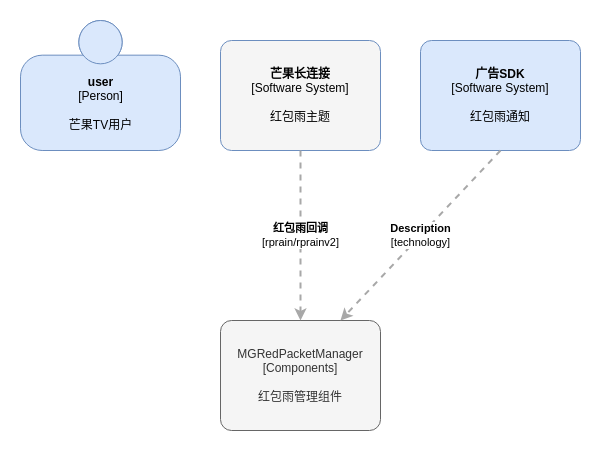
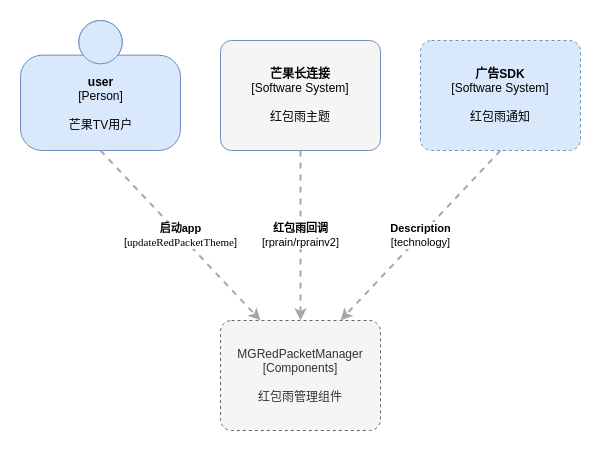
  <mxCell id="0" />
  <mxCell id="1" parent="0" />
  <mxCell id="2" value="&lt;b&gt;user&lt;/b&gt;&lt;br&gt;&lt;div&gt;[Person]&lt;/div&gt;&lt;br&gt;&lt;div&gt;芒果TV用户&lt;/div&gt;" style="html=1;dashed=0;whitespace=wrap;fillColor=#DAE8FC;strokeColor=#6C8EBF;shape=mxgraph.c4.person;align=center;points=[[0.5,0,0],[1,0.5,0],[1,0.75,0],[0.75,1,0],[0.5,1,0],[0.25,1,0],[0,0.75,0],[0,0.5,0]];" vertex="1" parent="1"><mxGeometry x="20" y="20" width="160" height="130" as="geometry" /></mxCell>
  <mxCell id="3" value="&lt;b&gt;芒果长连接&lt;/b&gt;&lt;br&gt;&lt;div&gt;[Software System]&lt;/div&gt;&lt;br&gt;&lt;div&gt;红包雨主题&lt;/div&gt;" style="rounded=1;whiteSpace=wrap;html=1;labelBackgroundColor=none;fillColor=#f5f5f5;fontColor=#000000;align=center;arcSize=10;strokeColor=#6c8ebf;points=[[0.25,0,0],[0.5,0,0],[0.75,0,0],[1,0.25,0],[1,0.5,0],[1,0.75,0],[0.75,1,0],[0.5,1,0],[0.25,1,0],[0,0.75,0],[0,0.5,0],[0,0.25,0]];" vertex="1" parent="1"><mxGeometry x="220" y="40" width="160" height="110.0" as="geometry" /></mxCell>
- <mxCell id="4" value="&lt;b&gt;广告SDK&lt;/b&gt;&lt;br&gt;&lt;div&gt;[Software System]&lt;/div&gt;&lt;br&gt;&lt;div&gt;红包雨通知&lt;/div&gt;" style="rounded=1;whiteSpace=wrap;html=1;labelBackgroundColor=none;fillColor=#dae8fc;fontColor=#000000;align=center;arcSize=10;strokeColor=#6c8ebf;points=[[0.25,0,0],[0.5,0,0],[0.75,0,0],[1,0.25,0],[1,0.5,0],[1,0.75,0],[0.75,1,0],[0.5,1,0],[0.25,1,0],[0,0.75,0],[0,0.5,0],[0,0.25,0]];" vertex="1" parent="1"><mxGeometry x="420" y="40" width="160" height="110.0" as="geometry" /></mxCell>
- <mxCell id="5" value="MGRedPacketManager&lt;br&gt;&lt;div&gt;[Components&lt;span&gt;]&lt;/span&gt;&lt;/div&gt;&lt;br&gt;&lt;div&gt;红包雨管理组件&lt;/div&gt;" style="rounded=1;whiteSpace=wrap;html=1;labelBackgroundColor=none;fillColor=#f5f5f5;fontColor=#333333;align=center;arcSize=10;strokeColor=#666666;points=[[0.25,0,0],[0.5,0,0],[0.75,0,0],[1,0.25,0],[1,0.5,0],[1,0.75,0],[0.75,1,0],[0.5,1,0],[0.25,1,0],[0,0.75,0],[0,0.5,0],[0,0.25,0]];" vertex="1" parent="1"><mxGeometry x="220" y="320" width="160" height="110.0" as="geometry" /></mxCell>
+ <mxCell id="4" value="&lt;b&gt;广告SDK&lt;/b&gt;&lt;br&gt;&lt;div&gt;[Software System]&lt;/div&gt;&lt;br&gt;&lt;div&gt;红包雨通知&lt;/div&gt;" style="rounded=1;whiteSpace=wrap;html=1;labelBackgroundColor=none;fillColor=#dae8fc;fontColor=#000000;align=center;arcSize=10;strokeColor=#6c8ebf;points=[[0.25,0,0],[0.5,0,0],[0.75,0,0],[1,0.25,0],[1,0.5,0],[1,0.75,0],[0.75,1,0],[0.5,1,0],[0.25,1,0],[0,0.75,0],[0,0.5,0],[0,0.25,0]];dashed=1;" vertex="1" parent="1"><mxGeometry x="420" y="40" width="160" height="110.0" as="geometry" /></mxCell>
+ <mxCell id="5" value="MGRedPacketManager&lt;br&gt;&lt;div&gt;[Components&lt;span&gt;]&lt;/span&gt;&lt;/div&gt;&lt;br&gt;&lt;div&gt;红包雨管理组件&lt;/div&gt;" style="rounded=1;whiteSpace=wrap;html=1;labelBackgroundColor=none;fillColor=#f5f5f5;fontColor=#333333;align=center;arcSize=10;strokeColor=#666666;points=[[0.25,0,0],[0.5,0,0],[0.75,0,0],[1,0.25,0],[1,0.5,0],[1,0.75,0],[0.75,1,0],[0.5,1,0],[0.25,1,0],[0,0.75,0],[0,0.5,0],[0,0.25,0]];dashed=1;" vertex="1" parent="1"><mxGeometry x="220" y="320" width="160" height="110.0" as="geometry" /></mxCell>
+ <mxCell id="6" value="&lt;div style=&quot;text-align: left&quot;&gt;&lt;div style=&quot;text-align: center&quot;&gt;&lt;b&gt;启动app&lt;/b&gt;&lt;/div&gt;&lt;div style=&quot;text-align: center&quot;&gt;[&lt;span style=&quot;font-family: &amp;#34;menlo&amp;#34; ; background-color: rgb(255 , 255 , 255)&quot;&gt;&lt;font style=&quot;font-size: 11px&quot;&gt;updateRedPacketTheme&lt;/font&gt;&lt;/span&gt;]&lt;br&gt;&lt;/div&gt;&lt;/div&gt;" style="edgeStyle=none;rounded=0;html=1;entryX=0.25;entryY=0;jettySize=auto;orthogonalLoop=1;strokeColor=#A8A8A8;strokeWidth=2;fontColor=#000000;jumpStyle=none;dashed=1;exitX=0.5;exitY=1;exitDx=0;exitDy=0;exitPerimeter=0;entryDx=0;entryDy=0;entryPerimeter=0;" edge="1" parent="1" source="2" target="5"><mxGeometry width="200" relative="1" as="geometry"><mxPoint x="160" y="370" as="sourcePoint" /><mxPoint x="360" y="370" as="targetPoint" /></mxGeometry></mxCell>
  <mxCell id="7" value="&lt;div style=&quot;text-align: left&quot;&gt;&lt;div style=&quot;text-align: center&quot;&gt;&lt;b&gt;红包雨回调&lt;/b&gt;&lt;/div&gt;&lt;div style=&quot;text-align: center&quot;&gt;[rprain/rprainv2]&lt;/div&gt;&lt;/div&gt;" style="edgeStyle=none;rounded=0;html=1;jettySize=auto;orthogonalLoop=1;strokeColor=#A8A8A8;strokeWidth=2;fontColor=#000000;jumpStyle=none;dashed=1;exitX=0.5;exitY=1;exitDx=0;exitDy=0;exitPerimeter=0;" edge="1" parent="1" source="3" target="5"><mxGeometry width="200" relative="1" as="geometry"><mxPoint x="160" y="370" as="sourcePoint" /><mxPoint x="360" y="370" as="targetPoint" /></mxGeometry></mxCell>
  <mxCell id="8" value="&lt;div style=&quot;text-align: left&quot;&gt;&lt;div style=&quot;text-align: center&quot;&gt;&lt;b&gt;Description&lt;/b&gt;&lt;/div&gt;&lt;div style=&quot;text-align: center&quot;&gt;[technology]&lt;/div&gt;&lt;/div&gt;" style="edgeStyle=none;rounded=0;html=1;entryX=0.75;entryY=0;jettySize=auto;orthogonalLoop=1;strokeColor=#A8A8A8;strokeWidth=2;fontColor=#000000;jumpStyle=none;dashed=1;exitX=0.5;exitY=1;exitDx=0;exitDy=0;exitPerimeter=0;entryDx=0;entryDy=0;entryPerimeter=0;" edge="1" parent="1" source="4" target="5"><mxGeometry width="200" relative="1" as="geometry"><mxPoint x="160" y="370" as="sourcePoint" /><mxPoint x="360" y="370" as="targetPoint" /></mxGeometry></mxCell>
